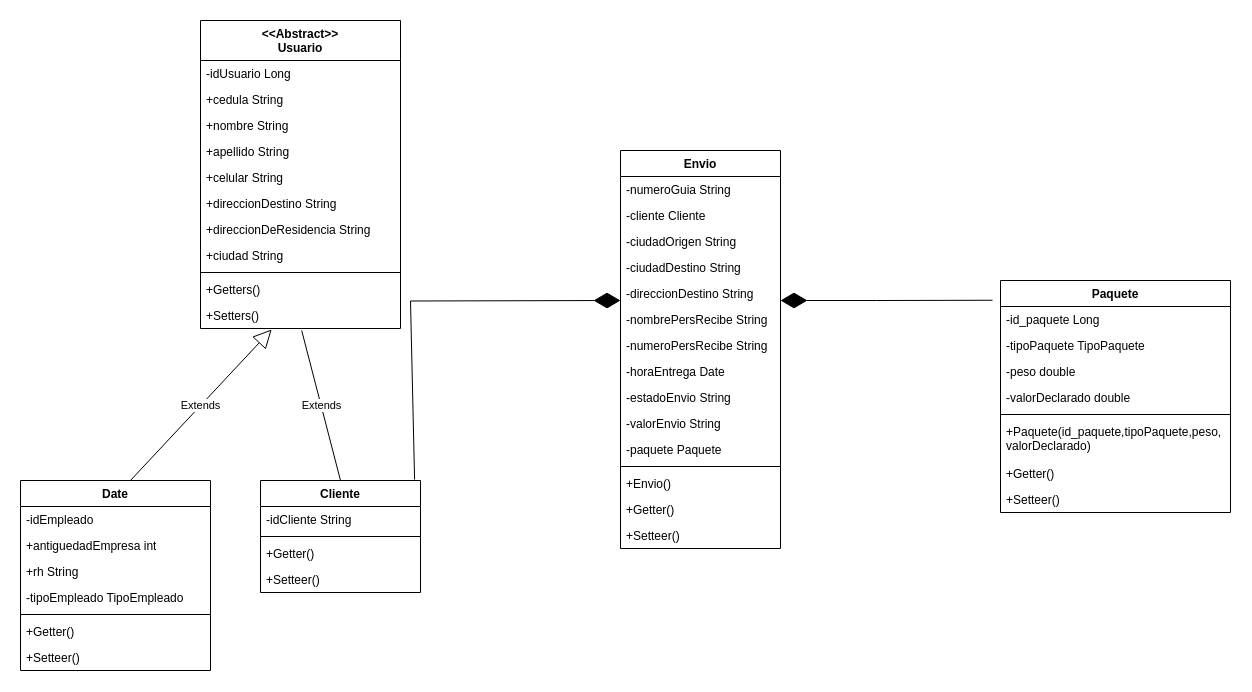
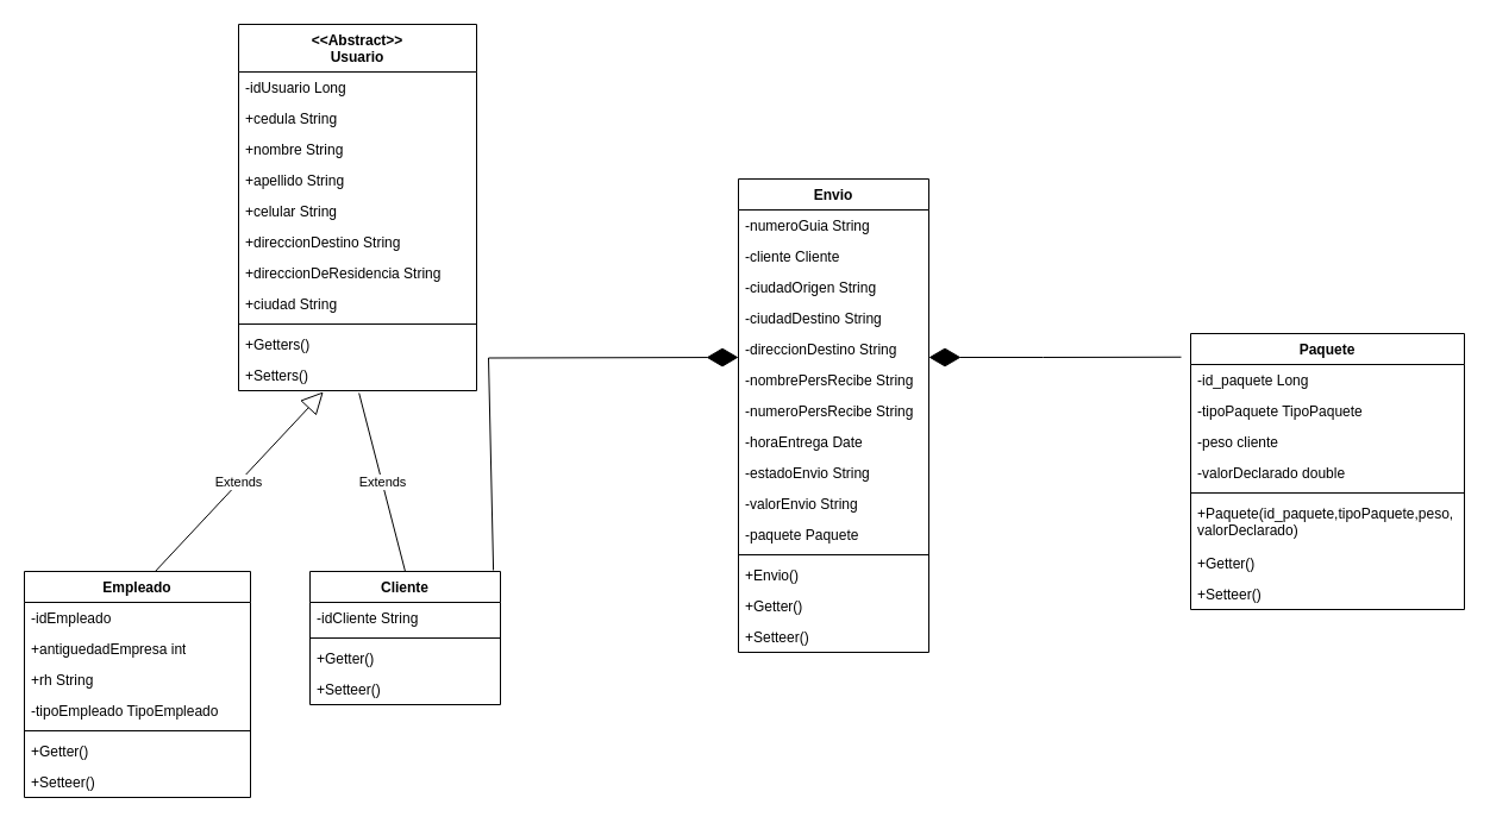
  <mxCell id="0" />
  <mxCell id="1" parent="0" />
  <mxCell id="2" value="&amp;lt;&amp;lt;Abstract&amp;gt;&amp;gt;&lt;br&gt;Usuario" style="swimlane;fontStyle=1;align=center;verticalAlign=top;childLayout=stackLayout;horizontal=1;startSize=40;horizontalStack=0;resizeParent=1;resizeParentMax=0;resizeLast=0;collapsible=1;marginBottom=0;whiteSpace=wrap;html=1;" parent="1" vertex="1"><mxGeometry x="200" y="20" width="200" height="308" as="geometry" /></mxCell>
  <mxCell id="3" value="-idUsuario Long" style="text;strokeColor=none;fillColor=none;align=left;verticalAlign=top;spacingLeft=4;spacingRight=4;overflow=hidden;rotatable=0;points=[[0,0.5],[1,0.5]];portConstraint=eastwest;whiteSpace=wrap;html=1;" parent="2" vertex="1"><mxGeometry y="40" width="200" height="26" as="geometry" /></mxCell>
  <mxCell id="4" value="+cedula String" style="text;strokeColor=none;fillColor=none;align=left;verticalAlign=top;spacingLeft=4;spacingRight=4;overflow=hidden;rotatable=0;points=[[0,0.5],[1,0.5]];portConstraint=eastwest;whiteSpace=wrap;html=1;" vertex="1" parent="2"><mxGeometry y="66" width="200" height="26" as="geometry" /></mxCell>
  <mxCell id="5" value="+nombre String" style="text;strokeColor=none;fillColor=none;align=left;verticalAlign=top;spacingLeft=4;spacingRight=4;overflow=hidden;rotatable=0;points=[[0,0.5],[1,0.5]];portConstraint=eastwest;whiteSpace=wrap;html=1;" parent="2" vertex="1"><mxGeometry y="92" width="200" height="26" as="geometry" /></mxCell>
  <mxCell id="6" value="+apellido String" style="text;strokeColor=none;fillColor=none;align=left;verticalAlign=top;spacingLeft=4;spacingRight=4;overflow=hidden;rotatable=0;points=[[0,0.5],[1,0.5]];portConstraint=eastwest;whiteSpace=wrap;html=1;" parent="2" vertex="1"><mxGeometry y="118" width="200" height="26" as="geometry" /></mxCell>
  <mxCell id="7" value="+celular String" style="text;strokeColor=none;fillColor=none;align=left;verticalAlign=top;spacingLeft=4;spacingRight=4;overflow=hidden;rotatable=0;points=[[0,0.5],[1,0.5]];portConstraint=eastwest;whiteSpace=wrap;html=1;" parent="2" vertex="1"><mxGeometry y="144" width="200" height="26" as="geometry" /></mxCell>
  <mxCell id="8" value="+direccionDestino String" style="text;strokeColor=none;fillColor=none;align=left;verticalAlign=top;spacingLeft=4;spacingRight=4;overflow=hidden;rotatable=0;points=[[0,0.5],[1,0.5]];portConstraint=eastwest;whiteSpace=wrap;html=1;" parent="2" vertex="1"><mxGeometry y="170" width="200" height="26" as="geometry" /></mxCell>
  <mxCell id="9" value="+direccionDeResidencia String" style="text;strokeColor=none;fillColor=none;align=left;verticalAlign=top;spacingLeft=4;spacingRight=4;overflow=hidden;rotatable=0;points=[[0,0.5],[1,0.5]];portConstraint=eastwest;whiteSpace=wrap;html=1;" parent="2" vertex="1"><mxGeometry y="196" width="200" height="26" as="geometry" /></mxCell>
  <mxCell id="10" value="+ciudad String" style="text;strokeColor=none;fillColor=none;align=left;verticalAlign=top;spacingLeft=4;spacingRight=4;overflow=hidden;rotatable=0;points=[[0,0.5],[1,0.5]];portConstraint=eastwest;whiteSpace=wrap;html=1;" parent="2" vertex="1"><mxGeometry y="222" width="200" height="26" as="geometry" /></mxCell>
  <mxCell id="11" value="" style="line;strokeWidth=1;fillColor=none;align=left;verticalAlign=middle;spacingTop=-1;spacingLeft=3;spacingRight=3;rotatable=0;labelPosition=right;points=[];portConstraint=eastwest;strokeColor=inherit;" parent="2" vertex="1"><mxGeometry y="248" width="200" height="8" as="geometry" /></mxCell>
  <mxCell id="12" value="+Getters()&lt;br&gt;" style="text;strokeColor=none;fillColor=none;align=left;verticalAlign=top;spacingLeft=4;spacingRight=4;overflow=hidden;rotatable=0;points=[[0,0.5],[1,0.5]];portConstraint=eastwest;whiteSpace=wrap;html=1;" parent="2" vertex="1"><mxGeometry y="256" width="200" height="26" as="geometry" /></mxCell>
  <mxCell id="13" value="+Setters()" style="text;strokeColor=none;fillColor=none;align=left;verticalAlign=top;spacingLeft=4;spacingRight=4;overflow=hidden;rotatable=0;points=[[0,0.5],[1,0.5]];portConstraint=eastwest;whiteSpace=wrap;html=1;" vertex="1" parent="2"><mxGeometry y="282" width="200" height="26" as="geometry" /></mxCell>
  <mxCell id="14" value="Cliente" style="swimlane;fontStyle=1;align=center;verticalAlign=top;childLayout=stackLayout;horizontal=1;startSize=26;horizontalStack=0;resizeParent=1;resizeParentMax=0;resizeLast=0;collapsible=1;marginBottom=0;whiteSpace=wrap;html=1;" parent="1" vertex="1"><mxGeometry x="260" y="480" width="160" height="112" as="geometry" /></mxCell>
  <mxCell id="15" value="-idCliente String" style="text;strokeColor=none;fillColor=none;align=left;verticalAlign=top;spacingLeft=4;spacingRight=4;overflow=hidden;rotatable=0;points=[[0,0.5],[1,0.5]];portConstraint=eastwest;whiteSpace=wrap;html=1;" parent="14" vertex="1"><mxGeometry y="26" width="160" height="26" as="geometry" /></mxCell>
  <mxCell id="16" value="" style="line;strokeWidth=1;fillColor=none;align=left;verticalAlign=middle;spacingTop=-1;spacingLeft=3;spacingRight=3;rotatable=0;labelPosition=right;points=[];portConstraint=eastwest;strokeColor=inherit;" parent="14" vertex="1"><mxGeometry y="52" width="160" height="8" as="geometry" /></mxCell>
  <mxCell id="17" value="+Getter()" style="text;strokeColor=none;fillColor=none;align=left;verticalAlign=top;spacingLeft=4;spacingRight=4;overflow=hidden;rotatable=0;points=[[0,0.5],[1,0.5]];portConstraint=eastwest;whiteSpace=wrap;html=1;" parent="14" vertex="1"><mxGeometry y="60" width="160" height="26" as="geometry" /></mxCell>
  <mxCell id="18" value="+Setteer()" style="text;strokeColor=none;fillColor=none;align=left;verticalAlign=top;spacingLeft=4;spacingRight=4;overflow=hidden;rotatable=0;points=[[0,0.5],[1,0.5]];portConstraint=eastwest;whiteSpace=wrap;html=1;" vertex="1" parent="14"><mxGeometry y="86" width="160" height="26" as="geometry" /></mxCell>
- <mxCell id="19" value="Date" style="swimlane;fontStyle=1;align=center;verticalAlign=top;childLayout=stackLayout;horizontal=1;startSize=26;horizontalStack=0;resizeParent=1;resizeParentMax=0;resizeLast=0;collapsible=1;marginBottom=0;whiteSpace=wrap;html=1;" parent="1" vertex="1"><mxGeometry x="20" y="480" width="190" height="190" as="geometry" /></mxCell>
+ <mxCell id="19" value="Empleado" style="swimlane;fontStyle=1;align=center;verticalAlign=top;childLayout=stackLayout;horizontal=1;startSize=26;horizontalStack=0;resizeParent=1;resizeParentMax=0;resizeLast=0;collapsible=1;marginBottom=0;whiteSpace=wrap;html=1;" parent="1" vertex="1"><mxGeometry x="20" y="480" width="190" height="190" as="geometry" /></mxCell>
  <mxCell id="20" value="-idEmpleado" style="text;strokeColor=none;fillColor=none;align=left;verticalAlign=top;spacingLeft=4;spacingRight=4;overflow=hidden;rotatable=0;points=[[0,0.5],[1,0.5]];portConstraint=eastwest;whiteSpace=wrap;html=1;" vertex="1" parent="19"><mxGeometry y="26" width="190" height="26" as="geometry" /></mxCell>
  <mxCell id="21" value="+antiguedadEmpresa int" style="text;strokeColor=none;fillColor=none;align=left;verticalAlign=top;spacingLeft=4;spacingRight=4;overflow=hidden;rotatable=0;points=[[0,0.5],[1,0.5]];portConstraint=eastwest;whiteSpace=wrap;html=1;" parent="19" vertex="1"><mxGeometry y="52" width="190" height="26" as="geometry" /></mxCell>
  <mxCell id="22" value="+rh String" style="text;strokeColor=none;fillColor=none;align=left;verticalAlign=top;spacingLeft=4;spacingRight=4;overflow=hidden;rotatable=0;points=[[0,0.5],[1,0.5]];portConstraint=eastwest;whiteSpace=wrap;html=1;" parent="19" vertex="1"><mxGeometry y="78" width="190" height="26" as="geometry" /></mxCell>
  <mxCell id="23" value="-tipoEmpleado TipoEmpleado" style="text;strokeColor=none;fillColor=none;align=left;verticalAlign=top;spacingLeft=4;spacingRight=4;overflow=hidden;rotatable=0;points=[[0,0.5],[1,0.5]];portConstraint=eastwest;whiteSpace=wrap;html=1;" parent="19" vertex="1"><mxGeometry y="104" width="190" height="26" as="geometry" /></mxCell>
  <mxCell id="24" value="" style="line;strokeWidth=1;fillColor=none;align=left;verticalAlign=middle;spacingTop=-1;spacingLeft=3;spacingRight=3;rotatable=0;labelPosition=right;points=[];portConstraint=eastwest;strokeColor=inherit;" parent="19" vertex="1"><mxGeometry y="130" width="190" height="8" as="geometry" /></mxCell>
  <mxCell id="25" value="+Getter()" style="text;strokeColor=none;fillColor=none;align=left;verticalAlign=top;spacingLeft=4;spacingRight=4;overflow=hidden;rotatable=0;points=[[0,0.5],[1,0.5]];portConstraint=eastwest;whiteSpace=wrap;html=1;" parent="19" vertex="1"><mxGeometry y="138" width="190" height="26" as="geometry" /></mxCell>
  <mxCell id="26" value="+Setteer()" style="text;strokeColor=none;fillColor=none;align=left;verticalAlign=top;spacingLeft=4;spacingRight=4;overflow=hidden;rotatable=0;points=[[0,0.5],[1,0.5]];portConstraint=eastwest;whiteSpace=wrap;html=1;" vertex="1" parent="19"><mxGeometry y="164" width="190" height="26" as="geometry" /></mxCell>
  <mxCell id="27" value="Extends" style="endArrow=none;endSize=16;endFill=0;html=1;rounded=0;exitX=0.5;exitY=0;exitDx=0;exitDy=0;entryX=0.506;entryY=1.077;entryDx=0;entryDy=0;entryPerimeter=0;" parent="1" source="14" target="13" edge="1"><mxGeometry width="160" relative="1" as="geometry"><mxPoint x="361" y="506" as="sourcePoint" /><mxPoint x="280" y="300" as="targetPoint" /><Array as="points" /></mxGeometry></mxCell>
  <mxCell id="28" value="Extends" style="endArrow=block;endSize=16;endFill=0;html=1;rounded=0;exitX=0.5;exitY=0;exitDx=0;exitDy=0;entryX=0.356;entryY=1.038;entryDx=0;entryDy=0;entryPerimeter=0;" parent="1" edge="1" target="13"><mxGeometry width="160" relative="1" as="geometry"><mxPoint x="130" y="479.91" as="sourcePoint" /><mxPoint x="272" y="288" as="targetPoint" /></mxGeometry></mxCell>
  <mxCell id="29" value="Paquete" style="swimlane;fontStyle=1;align=center;verticalAlign=top;childLayout=stackLayout;horizontal=1;startSize=26;horizontalStack=0;resizeParent=1;resizeParentMax=0;resizeLast=0;collapsible=1;marginBottom=0;whiteSpace=wrap;html=1;" parent="1" vertex="1"><mxGeometry x="1000" y="280" width="230" height="232" as="geometry" /></mxCell>
  <mxCell id="30" value="-id_paquete Long" style="text;strokeColor=none;fillColor=none;align=left;verticalAlign=top;spacingLeft=4;spacingRight=4;overflow=hidden;rotatable=0;points=[[0,0.5],[1,0.5]];portConstraint=eastwest;whiteSpace=wrap;html=1;" parent="29" vertex="1"><mxGeometry y="26" width="230" height="26" as="geometry" /></mxCell>
  <mxCell id="31" value="-tipoPaquete TipoPaquete" style="text;strokeColor=none;fillColor=none;align=left;verticalAlign=top;spacingLeft=4;spacingRight=4;overflow=hidden;rotatable=0;points=[[0,0.5],[1,0.5]];portConstraint=eastwest;whiteSpace=wrap;html=1;" parent="29" vertex="1"><mxGeometry y="52" width="230" height="26" as="geometry" /></mxCell>
- <mxCell id="32" value="-peso double" style="text;strokeColor=none;fillColor=none;align=left;verticalAlign=top;spacingLeft=4;spacingRight=4;overflow=hidden;rotatable=0;points=[[0,0.5],[1,0.5]];portConstraint=eastwest;whiteSpace=wrap;html=1;" parent="29" vertex="1"><mxGeometry y="78" width="230" height="26" as="geometry" /></mxCell>
+ <mxCell id="32" value="-peso cliente" style="text;strokeColor=none;fillColor=none;align=left;verticalAlign=top;spacingLeft=4;spacingRight=4;overflow=hidden;rotatable=0;points=[[0,0.5],[1,0.5]];portConstraint=eastwest;whiteSpace=wrap;html=1;" parent="29" vertex="1"><mxGeometry y="78" width="230" height="26" as="geometry" /></mxCell>
  <mxCell id="33" value="-valorDeclarado double" style="text;strokeColor=none;fillColor=none;align=left;verticalAlign=top;spacingLeft=4;spacingRight=4;overflow=hidden;rotatable=0;points=[[0,0.5],[1,0.5]];portConstraint=eastwest;whiteSpace=wrap;html=1;" parent="29" vertex="1"><mxGeometry y="104" width="230" height="26" as="geometry" /></mxCell>
  <mxCell id="34" value="" style="line;strokeWidth=1;fillColor=none;align=left;verticalAlign=middle;spacingTop=-1;spacingLeft=3;spacingRight=3;rotatable=0;labelPosition=right;points=[];portConstraint=eastwest;strokeColor=inherit;" parent="29" vertex="1"><mxGeometry y="130" width="230" height="8" as="geometry" /></mxCell>
  <mxCell id="35" value="+Paquete(id_paquete,tipoPaquete,peso,&lt;br&gt;valorDeclarado)" style="text;strokeColor=none;fillColor=none;align=left;verticalAlign=top;spacingLeft=4;spacingRight=4;overflow=hidden;rotatable=0;points=[[0,0.5],[1,0.5]];portConstraint=eastwest;whiteSpace=wrap;html=1;" parent="29" vertex="1"><mxGeometry y="138" width="230" height="42" as="geometry" /></mxCell>
  <mxCell id="36" value="+Getter()" style="text;strokeColor=none;fillColor=none;align=left;verticalAlign=top;spacingLeft=4;spacingRight=4;overflow=hidden;rotatable=0;points=[[0,0.5],[1,0.5]];portConstraint=eastwest;whiteSpace=wrap;html=1;" vertex="1" parent="29"><mxGeometry y="180" width="230" height="26" as="geometry" /></mxCell>
  <mxCell id="37" value="+Setteer()" style="text;strokeColor=none;fillColor=none;align=left;verticalAlign=top;spacingLeft=4;spacingRight=4;overflow=hidden;rotatable=0;points=[[0,0.5],[1,0.5]];portConstraint=eastwest;whiteSpace=wrap;html=1;" vertex="1" parent="29"><mxGeometry y="206" width="230" height="26" as="geometry" /></mxCell>
  <mxCell id="38" value="Envio" style="swimlane;fontStyle=1;align=center;verticalAlign=top;childLayout=stackLayout;horizontal=1;startSize=26;horizontalStack=0;resizeParent=1;resizeParentMax=0;resizeLast=0;collapsible=1;marginBottom=0;whiteSpace=wrap;html=1;" parent="1" vertex="1"><mxGeometry x="620" y="150" width="160" height="398" as="geometry" /></mxCell>
  <mxCell id="39" value="-numeroGuia String" style="text;strokeColor=none;fillColor=none;align=left;verticalAlign=top;spacingLeft=4;spacingRight=4;overflow=hidden;rotatable=0;points=[[0,0.5],[1,0.5]];portConstraint=eastwest;whiteSpace=wrap;html=1;" parent="38" vertex="1"><mxGeometry y="26" width="160" height="26" as="geometry" /></mxCell>
  <mxCell id="40" value="-cliente Cliente" style="text;strokeColor=none;fillColor=none;align=left;verticalAlign=top;spacingLeft=4;spacingRight=4;overflow=hidden;rotatable=0;points=[[0,0.5],[1,0.5]];portConstraint=eastwest;whiteSpace=wrap;html=1;" parent="38" vertex="1"><mxGeometry y="52" width="160" height="26" as="geometry" /></mxCell>
  <mxCell id="41" value="-ciudadOrigen String" style="text;strokeColor=none;fillColor=none;align=left;verticalAlign=top;spacingLeft=4;spacingRight=4;overflow=hidden;rotatable=0;points=[[0,0.5],[1,0.5]];portConstraint=eastwest;whiteSpace=wrap;html=1;" parent="38" vertex="1"><mxGeometry y="78" width="160" height="26" as="geometry" /></mxCell>
  <mxCell id="42" value="-ciudadDestino String" style="text;strokeColor=none;fillColor=none;align=left;verticalAlign=top;spacingLeft=4;spacingRight=4;overflow=hidden;rotatable=0;points=[[0,0.5],[1,0.5]];portConstraint=eastwest;whiteSpace=wrap;html=1;" parent="38" vertex="1"><mxGeometry y="104" width="160" height="26" as="geometry" /></mxCell>
  <mxCell id="43" value="-direccionDestino String" style="text;strokeColor=none;fillColor=none;align=left;verticalAlign=top;spacingLeft=4;spacingRight=4;overflow=hidden;rotatable=0;points=[[0,0.5],[1,0.5]];portConstraint=eastwest;whiteSpace=wrap;html=1;" parent="38" vertex="1"><mxGeometry y="130" width="160" height="26" as="geometry" /></mxCell>
  <mxCell id="44" value="-nombrePersRecibe String" style="text;strokeColor=none;fillColor=none;align=left;verticalAlign=top;spacingLeft=4;spacingRight=4;overflow=hidden;rotatable=0;points=[[0,0.5],[1,0.5]];portConstraint=eastwest;whiteSpace=wrap;html=1;" parent="38" vertex="1"><mxGeometry y="156" width="160" height="26" as="geometry" /></mxCell>
  <mxCell id="45" value="-numeroPersRecibe String" style="text;strokeColor=none;fillColor=none;align=left;verticalAlign=top;spacingLeft=4;spacingRight=4;overflow=hidden;rotatable=0;points=[[0,0.5],[1,0.5]];portConstraint=eastwest;whiteSpace=wrap;html=1;" parent="38" vertex="1"><mxGeometry y="182" width="160" height="26" as="geometry" /></mxCell>
  <mxCell id="46" value="-horaEntrega Date" style="text;strokeColor=none;fillColor=none;align=left;verticalAlign=top;spacingLeft=4;spacingRight=4;overflow=hidden;rotatable=0;points=[[0,0.5],[1,0.5]];portConstraint=eastwest;whiteSpace=wrap;html=1;" parent="38" vertex="1"><mxGeometry y="208" width="160" height="26" as="geometry" /></mxCell>
  <mxCell id="47" value="-estadoEnvio String" style="text;strokeColor=none;fillColor=none;align=left;verticalAlign=top;spacingLeft=4;spacingRight=4;overflow=hidden;rotatable=0;points=[[0,0.5],[1,0.5]];portConstraint=eastwest;whiteSpace=wrap;html=1;" parent="38" vertex="1"><mxGeometry y="234" width="160" height="26" as="geometry" /></mxCell>
  <mxCell id="48" value="-valorEnvio String" style="text;strokeColor=none;fillColor=none;align=left;verticalAlign=top;spacingLeft=4;spacingRight=4;overflow=hidden;rotatable=0;points=[[0,0.5],[1,0.5]];portConstraint=eastwest;whiteSpace=wrap;html=1;" parent="38" vertex="1"><mxGeometry y="260" width="160" height="26" as="geometry" /></mxCell>
  <mxCell id="49" value="-paquete Paquete" style="text;strokeColor=none;fillColor=none;align=left;verticalAlign=top;spacingLeft=4;spacingRight=4;overflow=hidden;rotatable=0;points=[[0,0.5],[1,0.5]];portConstraint=eastwest;whiteSpace=wrap;html=1;" parent="38" vertex="1"><mxGeometry y="286" width="160" height="26" as="geometry" /></mxCell>
  <mxCell id="50" value="" style="line;strokeWidth=1;fillColor=none;align=left;verticalAlign=middle;spacingTop=-1;spacingLeft=3;spacingRight=3;rotatable=0;labelPosition=right;points=[];portConstraint=eastwest;strokeColor=inherit;" parent="38" vertex="1"><mxGeometry y="312" width="160" height="8" as="geometry" /></mxCell>
  <mxCell id="51" value="+Envio()" style="text;strokeColor=none;fillColor=none;align=left;verticalAlign=top;spacingLeft=4;spacingRight=4;overflow=hidden;rotatable=0;points=[[0,0.5],[1,0.5]];portConstraint=eastwest;whiteSpace=wrap;html=1;" parent="38" vertex="1"><mxGeometry y="320" width="160" height="26" as="geometry" /></mxCell>
  <mxCell id="52" value="+Getter()" style="text;strokeColor=none;fillColor=none;align=left;verticalAlign=top;spacingLeft=4;spacingRight=4;overflow=hidden;rotatable=0;points=[[0,0.5],[1,0.5]];portConstraint=eastwest;whiteSpace=wrap;html=1;" vertex="1" parent="38"><mxGeometry y="346" width="160" height="26" as="geometry" /></mxCell>
  <mxCell id="53" value="+Setteer()" style="text;strokeColor=none;fillColor=none;align=left;verticalAlign=top;spacingLeft=4;spacingRight=4;overflow=hidden;rotatable=0;points=[[0,0.5],[1,0.5]];portConstraint=eastwest;whiteSpace=wrap;html=1;" vertex="1" parent="38"><mxGeometry y="372" width="160" height="26" as="geometry" /></mxCell>
  <mxCell id="54" value="" style="endArrow=diamondThin;endFill=1;endSize=24;html=1;rounded=0;exitX=0.963;exitY=-0.009;exitDx=0;exitDy=0;exitPerimeter=0;" parent="1" source="14" edge="1"><mxGeometry width="160" relative="1" as="geometry"><mxPoint x="404" y="480" as="sourcePoint" /><mxPoint x="620" y="300" as="targetPoint" /><Array as="points"><mxPoint x="410" y="300.5" /></Array></mxGeometry></mxCell>
  <mxCell id="55" value="" style="endArrow=diamondThin;endFill=1;endSize=24;html=1;rounded=0;entryX=1.025;entryY=0.769;entryDx=0;entryDy=0;exitX=-0.025;exitY=0.104;exitDx=0;exitDy=0;exitPerimeter=0;entryPerimeter=0;" parent="1" edge="1"><mxGeometry width="160" relative="1" as="geometry"><mxPoint x="992" y="299.76" as="sourcePoint" /><mxPoint x="780" y="299.994" as="targetPoint" /><Array as="points"><mxPoint x="876" y="300" /></Array></mxGeometry></mxCell>
